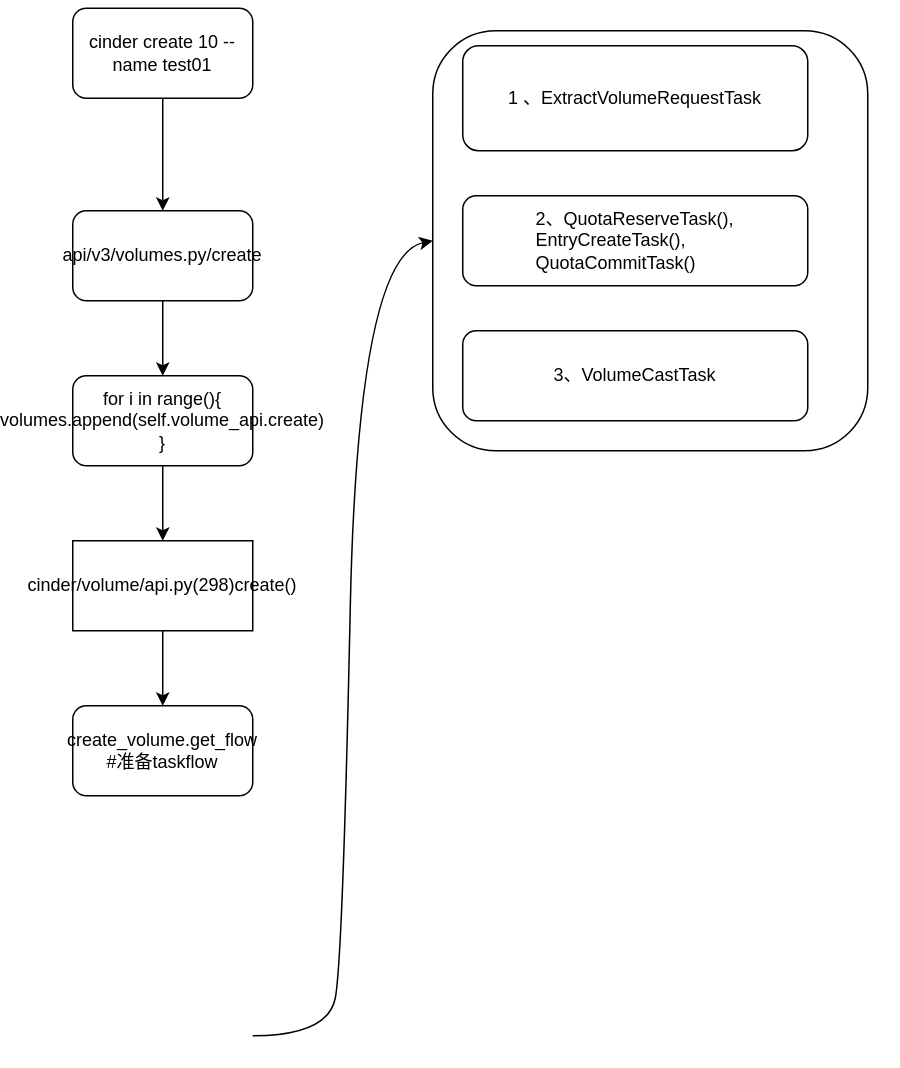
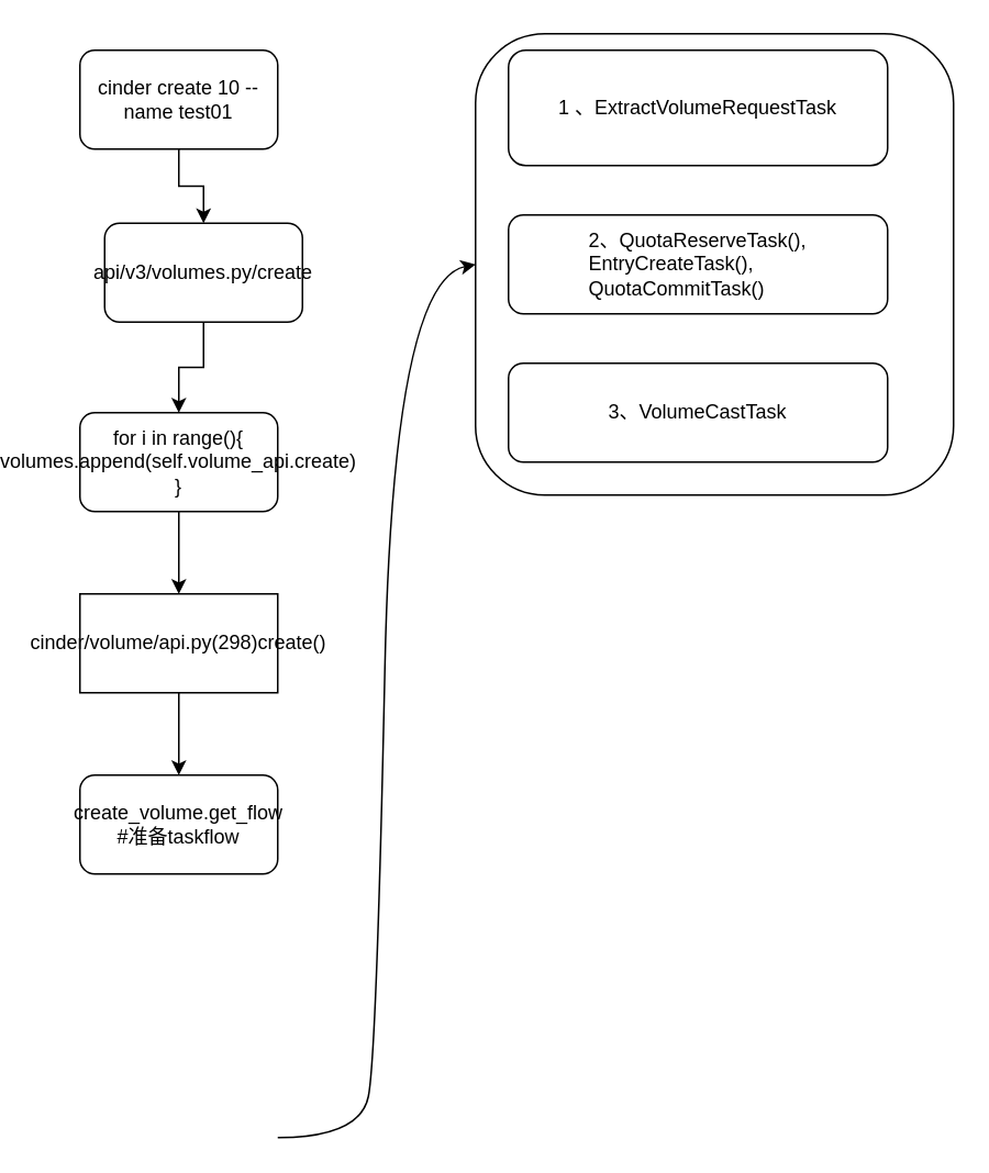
  <mxCell id="0" />
  <mxCell id="1" parent="0" />
  <mxCell id="2" value="" style="rounded=1;whiteSpace=wrap;html=1;" vertex="1" parent="1"><mxGeometry x="260" y="20" width="290" height="280" as="geometry" /></mxCell>
  <mxCell id="3" style="edgeStyle=orthogonalEdgeStyle;rounded=0;orthogonalLoop=1;jettySize=auto;html=1;entryX=0.5;entryY=0;entryDx=0;entryDy=0;" edge="1" parent="1" source="4" target="6"><mxGeometry relative="1" as="geometry" /></mxCell>
- <mxCell id="4" value="cinder create 10 --name test01" style="rounded=1;whiteSpace=wrap;html=1;" vertex="1" parent="1"><mxGeometry x="20" y="5" width="120" height="60" as="geometry" /></mxCell>
+ <mxCell id="4" value="cinder create 10 --name test01" style="rounded=1;whiteSpace=wrap;html=1;" vertex="1" parent="1"><mxGeometry x="20" y="30" width="120" height="60" as="geometry" /></mxCell>
  <mxCell id="5" style="edgeStyle=orthogonalEdgeStyle;rounded=0;orthogonalLoop=1;jettySize=auto;html=1;entryX=0.5;entryY=0;entryDx=0;entryDy=0;" edge="1" parent="1" source="6" target="8"><mxGeometry relative="1" as="geometry" /></mxCell>
- <mxCell id="6" value="api/v3/volumes.py/create&lt;br&gt;" style="rounded=1;whiteSpace=wrap;html=1;" vertex="1" parent="1"><mxGeometry x="20" y="140" width="120" height="60" as="geometry" /></mxCell>
+ <mxCell id="6" value="api/v3/volumes.py/create&lt;br&gt;" style="rounded=1;whiteSpace=wrap;html=1;" vertex="1" parent="1"><mxGeometry x="35" y="135" width="120" height="60" as="geometry" /></mxCell>
  <mxCell id="7" style="edgeStyle=orthogonalEdgeStyle;rounded=0;orthogonalLoop=1;jettySize=auto;html=1;entryX=0.5;entryY=0;entryDx=0;entryDy=0;" edge="1" parent="1" source="8" target="10"><mxGeometry relative="1" as="geometry" /></mxCell>
  <mxCell id="8" value="for i in range(){&lt;br&gt;volumes.append(self.volume_api.create)&lt;br&gt;}" style="rounded=1;whiteSpace=wrap;html=1;" vertex="1" parent="1"><mxGeometry x="20" y="250" width="120" height="60" as="geometry" /></mxCell>
  <mxCell id="9" style="edgeStyle=orthogonalEdgeStyle;rounded=0;orthogonalLoop=1;jettySize=auto;html=1;" edge="1" parent="1" source="10" target="11"><mxGeometry relative="1" as="geometry" /></mxCell>
  <mxCell id="10" value="cinder/volume/api.py(298)create()" style="whiteSpace=wrap;html=1;rounded=0;" vertex="1" parent="1"><mxGeometry x="20" y="360" width="120" height="60" as="geometry" /></mxCell>
  <mxCell id="11" value="create_volume.get_flow&lt;br&gt;#准备taskflow" style="rounded=1;whiteSpace=wrap;html=1;" vertex="1" parent="1"><mxGeometry x="20" y="470" width="120" height="60" as="geometry" /></mxCell>
  <mxCell id="12" value="1 、ExtractVolumeRequestTask" style="rounded=1;whiteSpace=wrap;html=1;align=center;" vertex="1" parent="1"><mxGeometry x="280" y="30" width="230" height="70" as="geometry" /></mxCell>
  <mxCell id="13" value="" style="curved=1;endArrow=classic;html=1;entryX=0;entryY=0.5;entryDx=0;entryDy=0;" edge="1" parent="1" target="2"><mxGeometry width="50" height="50" relative="1" as="geometry"><mxPoint x="140" y="690" as="sourcePoint" /><mxPoint x="240" y="160" as="targetPoint" /><Array as="points"><mxPoint x="190" y="690" /><mxPoint x="200" y="640" /><mxPoint x="210" y="170" /></Array></mxGeometry></mxCell>
  <mxCell id="14" value="&lt;span style=&quot;text-align: left&quot;&gt;2、&lt;/span&gt;&lt;span style=&quot;text-align: left&quot;&gt;QuotaReserveTask(),&lt;/span&gt;&lt;div style=&quot;text-align: left&quot;&gt;EntryCreateTask(),&lt;/div&gt;&lt;div style=&quot;text-align: left&quot;&gt;QuotaCommitTask()&lt;/div&gt;" style="rounded=1;whiteSpace=wrap;html=1;" vertex="1" parent="1"><mxGeometry x="280" y="130" width="230" height="60" as="geometry" /></mxCell>
  <mxCell id="15" value="&lt;span style=&quot;text-align: left&quot;&gt;3、VolumeCastTask&lt;/span&gt;" style="rounded=1;whiteSpace=wrap;html=1;" vertex="1" parent="1"><mxGeometry x="280" y="220" width="230" height="60" as="geometry" /></mxCell>
